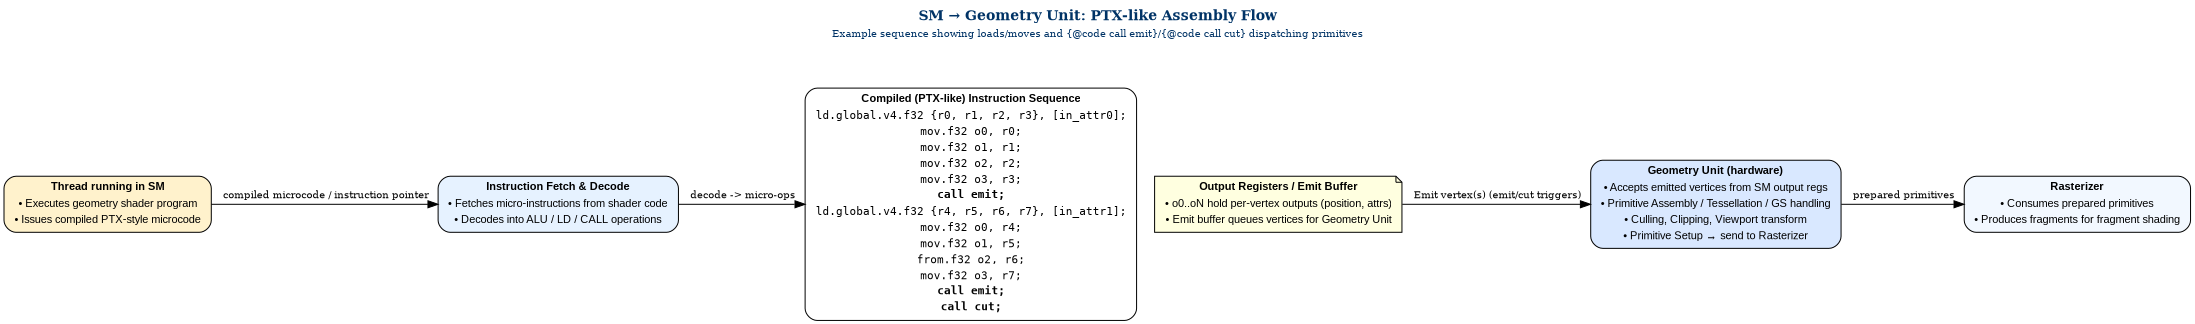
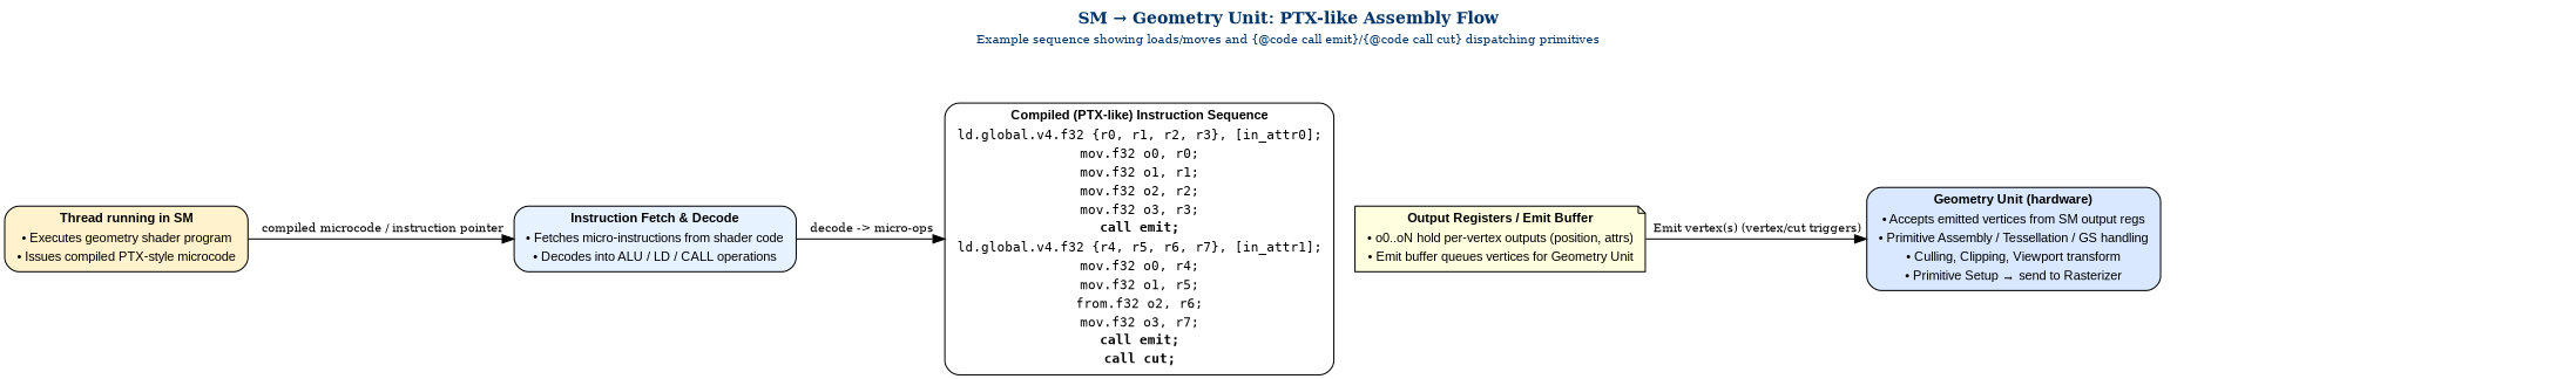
  digraph {
    bgcolor=white
    label=<     <TABLE BORDER="0" CELLBORDER="0" CELLSPACING="0" ALIGN="LEFT">       <TR><TD><FONT POINT-SIZE="14" COLOR="#003366"><B>SM → Geometry Unit: PTX-like Assembly Flow</B></FONT></TD></TR>       <TR><TD><FONT POINT-SIZE="10" COLOR="#003366">Example sequence showing loads/moves and {@code call emit}/{@code call cut} dispatching primitives</FONT></TD></TR>     </TABLE>   >
    labelloc=top
    rankdir=TB
    node [fontname=Arial fontsize=11 shape=box style="rounded,filled"]
    edge [fontsize=10]
    n1 [fillcolor="#FFF2CC" label=<     <TABLE BORDER="0" CELLBORDER="0" CELLSPACING="0" ALIGN="LEFT">       <TR><TD><B>Thread running in SM</B></TD></TR>       <TR><TD>• Executes geometry shader program</TD></TR>       <TR><TD>• Issues compiled PTX-style microcode</TD></TR>     </TABLE>   >]
    n2 [fillcolor="#E6F2FF" label=<     <TABLE BORDER="0" CELLBORDER="0" CELLSPACING="0" ALIGN="LEFT">       <TR><TD><B>Instruction Fetch &amp; Decode</B></TD></TR>       <TR><TD>• Fetches micro-instructions from shader code</TD></TR>       <TR><TD>• Decodes into ALU / LD / CALL operations</TD></TR>     </TABLE>   >]
    n3 [fillcolor="#FFFFFF" label=<     <TABLE BORDER="0" CELLBORDER="0" CELLSPACING="0" ALIGN="LEFT">       <TR><TD><B>Compiled (PTX-like) Instruction Sequence</B></TD></TR>       <TR><TD><FONT FACE="monospace">ld.global.v4.f32 {r0, r1, r2, r3}, [in_attr0];</FONT></TD></TR>       <TR><TD><FONT FACE="monospace">mov.f32 o0, r0;</FONT></TD></TR>       <TR><TD><FONT FACE="monospace">mov.f32 o1, r1;</FONT></TD></TR>       <TR><TD><FONT FACE="monospace">mov.f32 o2, r2;</FONT></TD></TR>       <TR><TD><FONT FACE="monospace">mov.f32 o3, r3;</FONT></TD></TR>       <TR><TD><FONT FACE="monospace"><B>call emit;</B></FONT></TD></TR>       <TR><TD><FONT FACE="monospace">ld.global.v4.f32 {r4, r5, r6, r7}, [in_attr1];</FONT></TD></TR>       <TR><TD><FONT FACE="monospace">mov.f32 o0, r4;</FONT></TD></TR>       <TR><TD><FONT FACE="monospace">mov.f32 o1, r5;</FONT></TD></TR>       <TR><TD><FONT FACE="monospace">from.f32 o2, r6;</FONT></TD></TR>       <TR><TD><FONT FACE="monospace">mov.f32 o3, r7;</FONT></TD></TR>       <TR><TD><FONT FACE="monospace"><B>call emit;</B></FONT></TD></TR>       <TR><TD><FONT FACE="monospace"><B>call cut;</B></FONT></TD></TR>     </TABLE>   > penwidth=1]
    n4 [fillcolor="#FFFFE0" label=<     <TABLE BORDER="0" CELLBORDER="0" CELLSPACING="0" ALIGN="LEFT">       <TR><TD><B>Output Registers / Emit Buffer</B></TD></TR>       <TR><TD>• o0..oN hold per-vertex outputs (position, attrs)</TD></TR>       <TR><TD>• Emit buffer queues vertices for Geometry Unit</TD></TR>     </TABLE>   > shape=note]
    n5 [fillcolor="#D9E8FF" label=<     <TABLE BORDER="0" CELLBORDER="0" CELLSPACING="0" ALIGN="LEFT">       <TR><TD><B>Geometry Unit (hardware)</B></TD></TR>       <TR><TD>• Accepts emitted vertices from SM output regs</TD></TR>       <TR><TD>• Primitive Assembly / Tessellation / GS handling</TD></TR>       <TR><TD>• Culling, Clipping, Viewport transform</TD></TR>       <TR><TD>• Primitive Setup → send to Rasterizer</TD></TR>     </TABLE>   >]
-   n6 [fillcolor="#F2F8FF" label=<     <TABLE BORDER="0" CELLBORDER="0" CELLSPACING="0" ALIGN="LEFT">       <TR><TD><B>Rasterizer</B></TD></TR>       <TR><TD>• Consumes prepared primitives</TD></TR>       <TR><TD>• Produces fragments for fragment shading</TD></TR>     </TABLE>   >]
    subgraph sub_1 {
      rank=same
      n1
      n2
      n3
    }
    subgraph sub_2 {
      rank=same
      n4
      n5
-     n6
    }
    n1 -> n2 [label=" compiled microcode / instruction pointer"]
    n2 -> n3 [label=" decode -> micro-ops"]
-   n4 -> n5 [label=" Emit vertex(s) (emit/cut triggers)"]
-   n5 -> n6 [label=" prepared primitives"]
+   n4 -> n5 [label=" Emit vertex(s) (vertex/cut triggers)"]
  }
